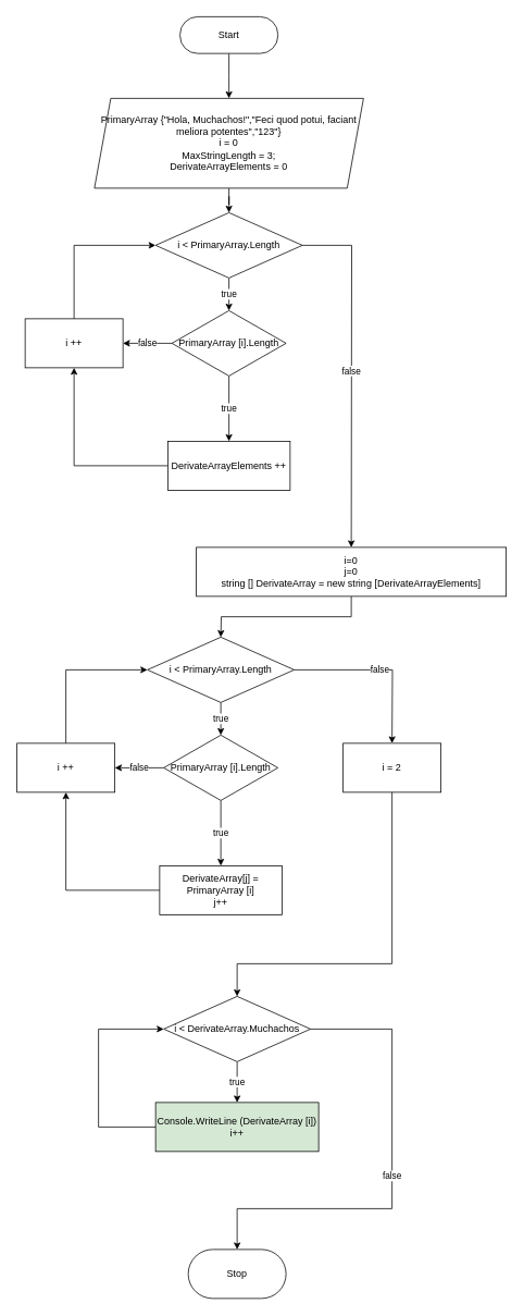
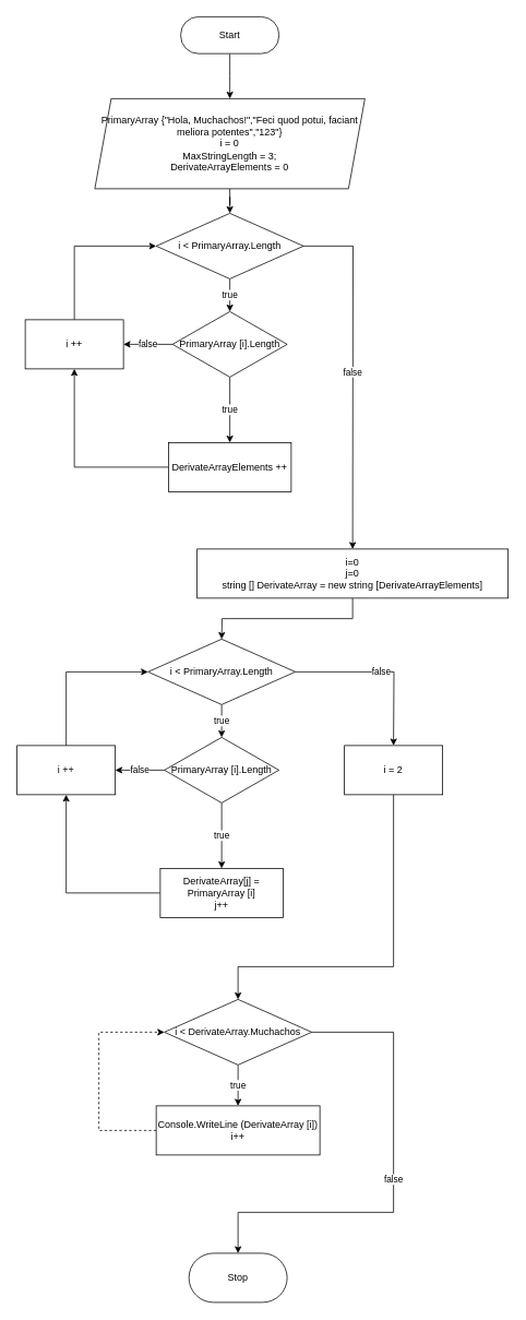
  <mxCell id="0" />
  <mxCell id="1" parent="0" />
  <mxCell id="2" style="edgeStyle=orthogonalEdgeStyle;rounded=0;orthogonalLoop=1;jettySize=auto;html=1;" edge="1" parent="1" source="3"><mxGeometry relative="1" as="geometry"><mxPoint x="280" y="120" as="targetPoint" /></mxGeometry></mxCell>
  <mxCell id="3" value="Start" style="rounded=1;whiteSpace=wrap;html=1;arcSize=48;" vertex="1" parent="1"><mxGeometry x="220" y="20" width="120" height="45" as="geometry" /></mxCell>
  <mxCell id="4" style="edgeStyle=orthogonalEdgeStyle;rounded=0;orthogonalLoop=1;jettySize=auto;html=1;entryX=0.5;entryY=0;entryDx=0;entryDy=0;" edge="1" parent="1" source="5" target="8"><mxGeometry relative="1" as="geometry" /></mxCell>
  <mxCell id="5" value="PrimaryArray {&quot;Hola, Muchachos!&quot;,&quot;Feci quod potui, faciant meliora potentes&quot;,&quot;123&quot;}&lt;br&gt;i = 0&lt;br&gt;MaxStringLength = 3;&lt;br&gt;DerivateArrayElements = 0" style="shape=parallelogram;perimeter=parallelogramPerimeter;whiteSpace=wrap;html=1;fixedSize=1;" vertex="1" parent="1"><mxGeometry x="115" y="120" width="330" height="110" as="geometry" /></mxCell>
  <mxCell id="6" value="true" style="edgeStyle=orthogonalEdgeStyle;rounded=0;orthogonalLoop=1;jettySize=auto;html=1;" edge="1" parent="1" source="8"><mxGeometry relative="1" as="geometry"><mxPoint x="280" y="380" as="targetPoint" /></mxGeometry></mxCell>
  <mxCell id="7" value="false" style="edgeStyle=orthogonalEdgeStyle;rounded=0;orthogonalLoop=1;jettySize=auto;html=1;" edge="1" parent="1" source="8"><mxGeometry relative="1" as="geometry"><mxPoint x="430" y="670" as="targetPoint" /></mxGeometry></mxCell>
  <mxCell id="8" value="i &amp;lt; PrimaryArray.Length" style="rhombus;whiteSpace=wrap;html=1;" vertex="1" parent="1"><mxGeometry x="190" y="260" width="180" height="80" as="geometry" /></mxCell>
  <mxCell id="9" style="edgeStyle=orthogonalEdgeStyle;rounded=0;orthogonalLoop=1;jettySize=auto;html=1;entryX=0;entryY=0.5;entryDx=0;entryDy=0;" edge="1" parent="1" source="10" target="8"><mxGeometry relative="1" as="geometry"><mxPoint x="90" y="300" as="targetPoint" /><Array as="points"><mxPoint x="90" y="300" /></Array></mxGeometry></mxCell>
  <mxCell id="10" value="i ++" style="rounded=0;whiteSpace=wrap;html=1;" vertex="1" parent="1"><mxGeometry x="30" y="390" width="120" height="60" as="geometry" /></mxCell>
  <mxCell id="11" value="false" style="edgeStyle=orthogonalEdgeStyle;rounded=0;orthogonalLoop=1;jettySize=auto;html=1;entryX=1;entryY=0.5;entryDx=0;entryDy=0;" edge="1" parent="1" source="13" target="10"><mxGeometry relative="1" as="geometry" /></mxCell>
  <mxCell id="12" value="true" style="edgeStyle=orthogonalEdgeStyle;rounded=0;orthogonalLoop=1;jettySize=auto;html=1;" edge="1" parent="1" source="13"><mxGeometry relative="1" as="geometry"><mxPoint x="280" y="540" as="targetPoint" /></mxGeometry></mxCell>
  <mxCell id="13" value="PrimaryArray [i].Length" style="rhombus;whiteSpace=wrap;html=1;" vertex="1" parent="1"><mxGeometry x="210" y="380" width="140" height="80" as="geometry" /></mxCell>
  <mxCell id="14" style="edgeStyle=orthogonalEdgeStyle;rounded=0;orthogonalLoop=1;jettySize=auto;html=1;entryX=0.5;entryY=1;entryDx=0;entryDy=0;" edge="1" parent="1" source="15" target="10"><mxGeometry relative="1" as="geometry"><mxPoint x="90" y="570" as="targetPoint" /></mxGeometry></mxCell>
  <mxCell id="15" value="DerivateArrayElements ++" style="rounded=0;whiteSpace=wrap;html=1;" vertex="1" parent="1"><mxGeometry x="205" y="540" width="150" height="60" as="geometry" /></mxCell>
  <mxCell id="16" style="edgeStyle=orthogonalEdgeStyle;rounded=0;orthogonalLoop=1;jettySize=auto;html=1;" edge="1" parent="1" source="17"><mxGeometry relative="1" as="geometry"><mxPoint x="270" y="780" as="targetPoint" /></mxGeometry></mxCell>
  <mxCell id="17" value="i=0&lt;br&gt;j=0&lt;br&gt;string [] DerivateArray = new string [DerivateArrayElements]" style="rounded=0;whiteSpace=wrap;html=1;" vertex="1" parent="1"><mxGeometry x="240" y="670" width="380" height="60" as="geometry" /></mxCell>
  <mxCell id="18" value="true" style="edgeStyle=orthogonalEdgeStyle;rounded=0;orthogonalLoop=1;jettySize=auto;html=1;" edge="1" parent="1" source="20"><mxGeometry relative="1" as="geometry"><mxPoint x="270" y="900" as="targetPoint" /></mxGeometry></mxCell>
  <mxCell id="19" value="false" style="edgeStyle=orthogonalEdgeStyle;rounded=0;orthogonalLoop=1;jettySize=auto;html=1;" edge="1" parent="1" source="20"><mxGeometry relative="1" as="geometry"><mxPoint x="480" y="910" as="targetPoint" /></mxGeometry></mxCell>
  <mxCell id="20" value="i &amp;lt; PrimaryArray.Length" style="rhombus;whiteSpace=wrap;html=1;" vertex="1" parent="1"><mxGeometry x="180" y="780" width="180" height="80" as="geometry" /></mxCell>
  <mxCell id="21" style="edgeStyle=orthogonalEdgeStyle;rounded=0;orthogonalLoop=1;jettySize=auto;html=1;entryX=0;entryY=0.5;entryDx=0;entryDy=0;" edge="1" parent="1" source="22" target="20"><mxGeometry relative="1" as="geometry"><mxPoint x="80" y="820" as="targetPoint" /><Array as="points"><mxPoint x="80" y="820" /></Array></mxGeometry></mxCell>
  <mxCell id="22" value="i ++" style="rounded=0;whiteSpace=wrap;html=1;" vertex="1" parent="1"><mxGeometry x="20" y="910" width="120" height="60" as="geometry" /></mxCell>
  <mxCell id="23" value="false" style="edgeStyle=orthogonalEdgeStyle;rounded=0;orthogonalLoop=1;jettySize=auto;html=1;entryX=1;entryY=0.5;entryDx=0;entryDy=0;" edge="1" parent="1" source="25" target="22"><mxGeometry relative="1" as="geometry" /></mxCell>
  <mxCell id="24" value="true" style="edgeStyle=orthogonalEdgeStyle;rounded=0;orthogonalLoop=1;jettySize=auto;html=1;" edge="1" parent="1" source="25"><mxGeometry relative="1" as="geometry"><mxPoint x="270" y="1060" as="targetPoint" /></mxGeometry></mxCell>
  <mxCell id="25" value="PrimaryArray [i].Length" style="rhombus;whiteSpace=wrap;html=1;" vertex="1" parent="1"><mxGeometry x="200" y="900" width="140" height="80" as="geometry" /></mxCell>
  <mxCell id="26" style="edgeStyle=orthogonalEdgeStyle;rounded=0;orthogonalLoop=1;jettySize=auto;html=1;entryX=0.5;entryY=1;entryDx=0;entryDy=0;" edge="1" parent="1" source="27" target="22"><mxGeometry relative="1" as="geometry"><mxPoint x="80" y="1090" as="targetPoint" /></mxGeometry></mxCell>
  <mxCell id="27" value="DerivateArray[j] = PrimaryArray [i]&lt;br&gt;j++" style="rounded=0;whiteSpace=wrap;html=1;" vertex="1" parent="1"><mxGeometry x="195" y="1060" width="150" height="60" as="geometry" /></mxCell>
  <mxCell id="28" style="edgeStyle=orthogonalEdgeStyle;rounded=0;orthogonalLoop=1;jettySize=auto;html=1;" edge="1" parent="1" source="29"><mxGeometry relative="1" as="geometry"><mxPoint x="290" y="1220" as="targetPoint" /><Array as="points"><mxPoint x="480" y="1180" /><mxPoint x="290" y="1180" /></Array></mxGeometry></mxCell>
  <mxCell id="29" value="i = 2" style="rounded=0;whiteSpace=wrap;html=1;" vertex="1" parent="1"><mxGeometry x="420" y="910" width="120" height="60" as="geometry" /></mxCell>
  <mxCell id="30" value="true" style="edgeStyle=orthogonalEdgeStyle;rounded=0;orthogonalLoop=1;jettySize=auto;html=1;" edge="1" parent="1" source="32"><mxGeometry relative="1" as="geometry"><mxPoint x="290" y="1350" as="targetPoint" /></mxGeometry></mxCell>
  <mxCell id="31" value="false" style="edgeStyle=orthogonalEdgeStyle;rounded=0;orthogonalLoop=1;jettySize=auto;html=1;" edge="1" parent="1" source="32"><mxGeometry relative="1" as="geometry"><mxPoint x="290" y="1530" as="targetPoint" /><Array as="points"><mxPoint x="480" y="1260" /><mxPoint x="480" y="1480" /></Array></mxGeometry></mxCell>
  <mxCell id="32" value="i &amp;lt; DerivateArray.Muchachos" style="rhombus;whiteSpace=wrap;html=1;" vertex="1" parent="1"><mxGeometry x="200" y="1220" width="180" height="80" as="geometry" /></mxCell>
- <mxCell id="33" style="edgeStyle=orthogonalEdgeStyle;rounded=0;orthogonalLoop=1;jettySize=auto;html=1;entryX=0;entryY=0.5;entryDx=0;entryDy=0;" edge="1" parent="1" source="34" target="32"><mxGeometry relative="1" as="geometry"><mxPoint x="160" y="1260" as="targetPoint" /><Array as="points"><mxPoint x="120" y="1380" /><mxPoint x="120" y="1260" /></Array></mxGeometry></mxCell>
- <mxCell id="34" value="Console.WriteLine (DerivateArray [i])&lt;br&gt;i++" style="rounded=0;whiteSpace=wrap;html=1;fillColor=#d5e8d4;" vertex="1" parent="1"><mxGeometry x="190" y="1350" width="200" height="60" as="geometry" /></mxCell>
+ <mxCell id="33" style="edgeStyle=orthogonalEdgeStyle;rounded=0;orthogonalLoop=1;jettySize=auto;html=1;entryX=0;entryY=0.5;entryDx=0;entryDy=0;dashed=1;" edge="1" parent="1" source="34" target="32"><mxGeometry relative="1" as="geometry"><mxPoint x="160" y="1260" as="targetPoint" /><Array as="points"><mxPoint x="120" y="1380" /><mxPoint x="120" y="1260" /></Array></mxGeometry></mxCell>
+ <mxCell id="34" value="Console.WriteLine (DerivateArray [i])&lt;br&gt;i++" style="rounded=0;whiteSpace=wrap;html=1;" vertex="1" parent="1"><mxGeometry x="190" y="1350" width="200" height="60" as="geometry" /></mxCell>
  <mxCell id="35" value="Stop" style="rounded=1;whiteSpace=wrap;html=1;arcSize=50;" vertex="1" parent="1"><mxGeometry x="230" y="1530" width="120" height="60" as="geometry" /></mxCell>
